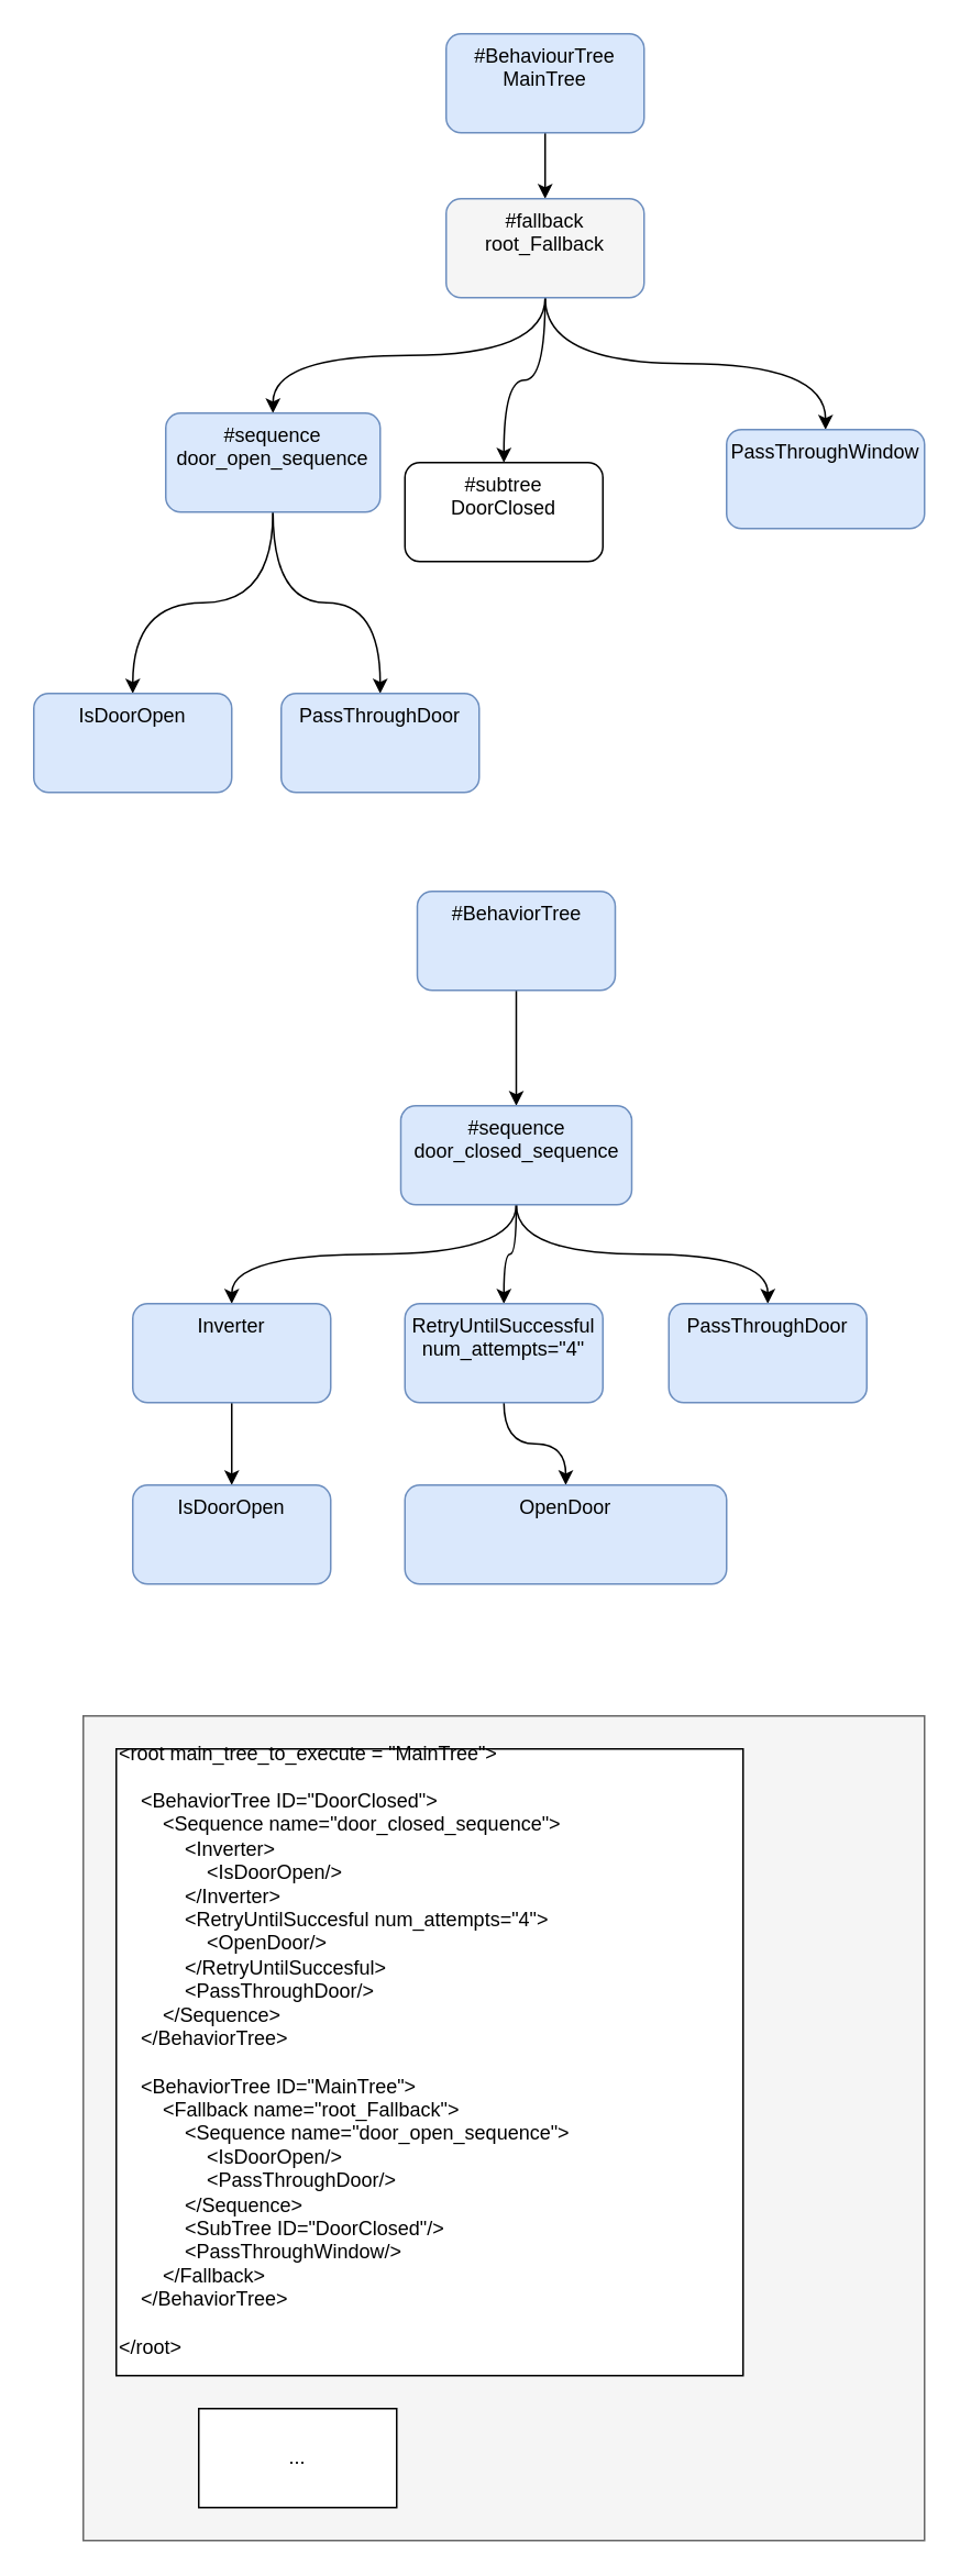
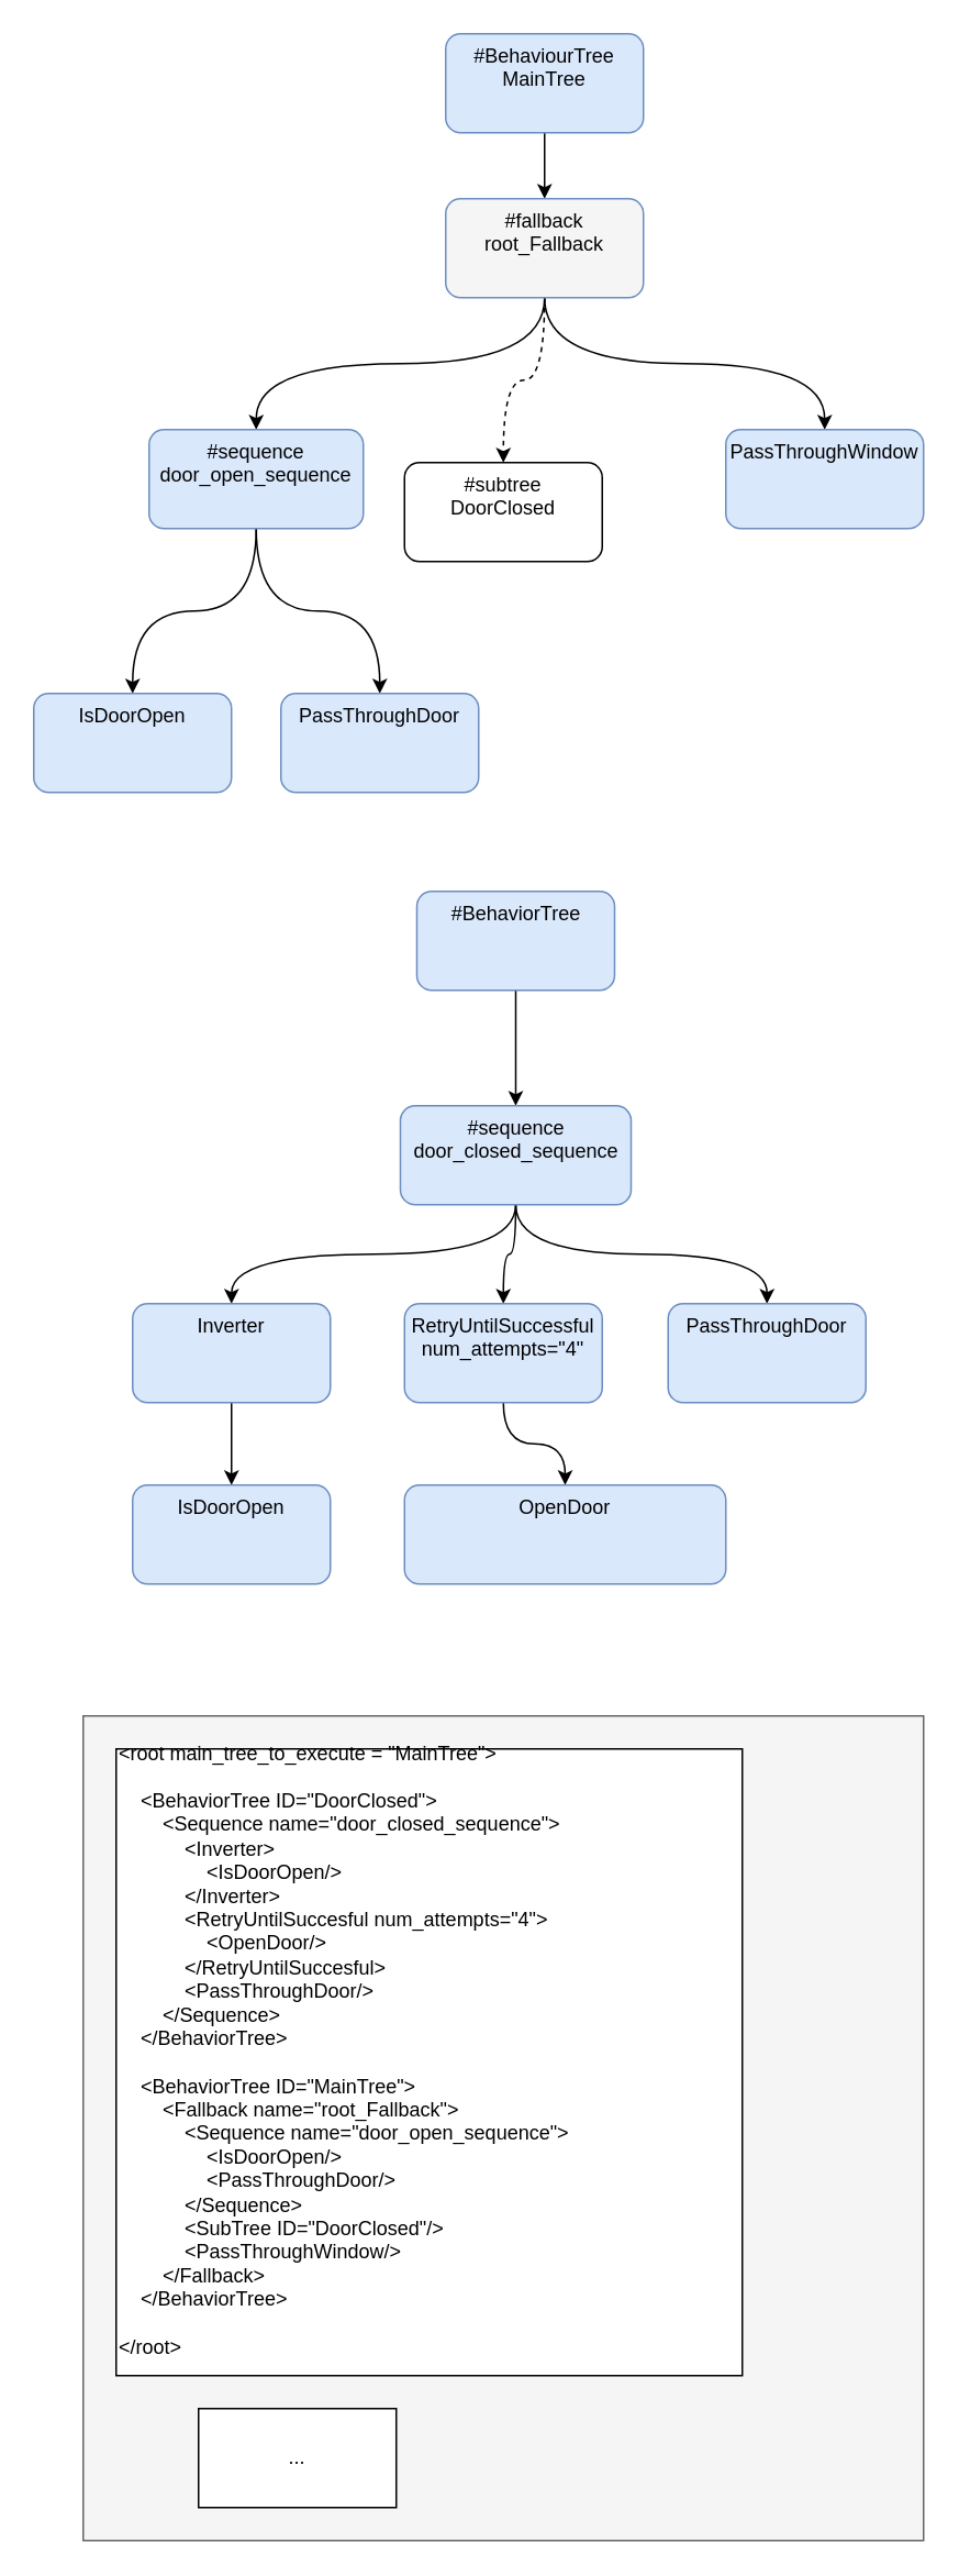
  <mxCell id="0" />
  <mxCell id="1" parent="0" />
  <mxCell id="2" value="&lt;div&gt;&lt;br&gt;&lt;/div&gt;" style="rounded=0;whiteSpace=wrap;html=1;align=left;fillColor=#f5f5f5;strokeColor=#666666;fontColor=#333333;" parent="1" vertex="1"><mxGeometry x="50" y="1040" width="510" height="500" as="geometry" /></mxCell>
  <mxCell id="3" value="&lt;div&gt;&lt;div&gt;&amp;lt;root main_tree_to_execute = &quot;MainTree&quot;&amp;gt;&lt;/div&gt;&lt;div&gt;&lt;br&gt;&lt;/div&gt;&lt;div&gt;&amp;nbsp; &amp;nbsp; &amp;lt;BehaviorTree ID=&quot;DoorClosed&quot;&amp;gt;&lt;/div&gt;&lt;div&gt;&amp;nbsp; &amp;nbsp; &amp;nbsp; &amp;nbsp; &amp;lt;Sequence name=&quot;door_closed_sequence&quot;&amp;gt;&lt;/div&gt;&lt;div&gt;&amp;nbsp; &amp;nbsp; &amp;nbsp; &amp;nbsp; &amp;nbsp; &amp;nbsp; &amp;lt;Inverter&amp;gt;&lt;/div&gt;&lt;div&gt;&amp;nbsp; &amp;nbsp; &amp;nbsp; &amp;nbsp; &amp;nbsp; &amp;nbsp; &amp;nbsp; &amp;nbsp; &amp;lt;IsDoorOpen/&amp;gt;&lt;/div&gt;&lt;div&gt;&amp;nbsp; &amp;nbsp; &amp;nbsp; &amp;nbsp; &amp;nbsp; &amp;nbsp; &amp;lt;/Inverter&amp;gt;&lt;/div&gt;&lt;div&gt;&amp;nbsp; &amp;nbsp; &amp;nbsp; &amp;nbsp; &amp;nbsp; &amp;nbsp; &amp;lt;RetryUntilSuccesful num_attempts=&quot;4&quot;&amp;gt;&lt;/div&gt;&lt;div&gt;&amp;nbsp; &amp;nbsp; &amp;nbsp; &amp;nbsp; &amp;nbsp; &amp;nbsp; &amp;nbsp; &amp;nbsp; &amp;lt;OpenDoor/&amp;gt;&lt;/div&gt;&lt;div&gt;&amp;nbsp; &amp;nbsp; &amp;nbsp; &amp;nbsp; &amp;nbsp; &amp;nbsp; &amp;lt;/RetryUntilSuccesful&amp;gt;&lt;/div&gt;&lt;div&gt;&amp;nbsp; &amp;nbsp; &amp;nbsp; &amp;nbsp; &amp;nbsp; &amp;nbsp; &amp;lt;PassThroughDoor/&amp;gt;&lt;/div&gt;&lt;div&gt;&amp;nbsp; &amp;nbsp; &amp;nbsp; &amp;nbsp; &amp;lt;/Sequence&amp;gt;&lt;/div&gt;&lt;div&gt;&amp;nbsp; &amp;nbsp; &amp;lt;/BehaviorTree&amp;gt;&lt;/div&gt;&lt;div&gt;&lt;br&gt;&lt;/div&gt;&lt;div&gt;&amp;nbsp; &amp;nbsp; &amp;lt;BehaviorTree ID=&quot;MainTree&quot;&amp;gt;&lt;/div&gt;&lt;div&gt;&amp;nbsp; &amp;nbsp; &amp;nbsp; &amp;nbsp; &amp;lt;Fallback name=&quot;root_Fallback&quot;&amp;gt;&lt;/div&gt;&lt;div&gt;&amp;nbsp; &amp;nbsp; &amp;nbsp; &amp;nbsp; &amp;nbsp; &amp;nbsp; &amp;lt;Sequence name=&quot;door_open_sequence&quot;&amp;gt;&lt;/div&gt;&lt;div&gt;&amp;nbsp; &amp;nbsp; &amp;nbsp; &amp;nbsp; &amp;nbsp; &amp;nbsp; &amp;nbsp; &amp;nbsp; &amp;lt;IsDoorOpen/&amp;gt;&lt;/div&gt;&lt;div&gt;&amp;nbsp; &amp;nbsp; &amp;nbsp; &amp;nbsp; &amp;nbsp; &amp;nbsp; &amp;nbsp; &amp;nbsp; &amp;lt;PassThroughDoor/&amp;gt;&lt;/div&gt;&lt;div&gt;&amp;nbsp; &amp;nbsp; &amp;nbsp; &amp;nbsp; &amp;nbsp; &amp;nbsp; &amp;lt;/Sequence&amp;gt;&lt;/div&gt;&lt;div&gt;&amp;nbsp; &amp;nbsp; &amp;nbsp; &amp;nbsp; &amp;nbsp; &amp;nbsp; &amp;lt;SubTree ID=&quot;DoorClosed&quot;/&amp;gt;&lt;/div&gt;&lt;div&gt;&amp;nbsp; &amp;nbsp; &amp;nbsp; &amp;nbsp; &amp;nbsp; &amp;nbsp; &amp;lt;PassThroughWindow/&amp;gt;&lt;/div&gt;&lt;div&gt;&amp;nbsp; &amp;nbsp; &amp;nbsp; &amp;nbsp; &amp;lt;/Fallback&amp;gt;&lt;/div&gt;&lt;div&gt;&amp;nbsp; &amp;nbsp; &amp;lt;/BehaviorTree&amp;gt;&lt;/div&gt;&lt;div&gt;&lt;br&gt;&lt;/div&gt;&lt;div&gt;&amp;lt;/root&amp;gt;&lt;/div&gt;&lt;/div&gt;&lt;div&gt;&lt;br&gt;&lt;/div&gt;" style="rounded=0;whiteSpace=wrap;html=1;align=left;" parent="1" vertex="1"><mxGeometry x="70" y="1060" width="380" height="380" as="geometry" /></mxCell>
  <mxCell id="4" value="..." style="rounded=0;whiteSpace=wrap;html=1;align=center;" parent="1" vertex="1"><mxGeometry x="120" y="1460" width="120" height="60" as="geometry" /></mxCell>
  <mxCell id="5" style="edgeStyle=orthogonalEdgeStyle;curved=1;orthogonalLoop=1;jettySize=auto;html=1;exitX=0.5;exitY=1;exitDx=0;exitDy=0;" edge="1" parent="1" source="6" target="10"><mxGeometry relative="1" as="geometry" /></mxCell>
  <mxCell id="6" value="#BehaviourTree&lt;br&gt;MainTree" style="rounded=1;whiteSpace=wrap;html=1;fillColor=#dae8fc;strokeColor=#6c8ebf;verticalAlign=top;" vertex="1" parent="1"><mxGeometry x="270" y="20" width="120" height="60" as="geometry" /></mxCell>
  <mxCell id="7" style="edgeStyle=orthogonalEdgeStyle;curved=1;orthogonalLoop=1;jettySize=auto;html=1;exitX=0.5;exitY=1;exitDx=0;exitDy=0;entryX=0.5;entryY=0;entryDx=0;entryDy=0;" edge="1" parent="1" source="10" target="13"><mxGeometry relative="1" as="geometry" /></mxCell>
- <mxCell id="8" style="edgeStyle=orthogonalEdgeStyle;curved=1;orthogonalLoop=1;jettySize=auto;html=1;exitX=0.5;exitY=1;exitDx=0;exitDy=0;entryX=0.5;entryY=0;entryDx=0;entryDy=0;" edge="1" parent="1" source="10" target="14"><mxGeometry relative="1" as="geometry" /></mxCell>
+ <mxCell id="8" style="edgeStyle=orthogonalEdgeStyle;curved=1;orthogonalLoop=1;jettySize=auto;html=1;exitX=0.5;exitY=1;exitDx=0;exitDy=0;entryX=0.5;entryY=0;entryDx=0;entryDy=0;dashed=1;" edge="1" parent="1" source="10" target="14"><mxGeometry relative="1" as="geometry" /></mxCell>
  <mxCell id="9" style="edgeStyle=orthogonalEdgeStyle;curved=1;orthogonalLoop=1;jettySize=auto;html=1;exitX=0.5;exitY=1;exitDx=0;exitDy=0;entryX=0.5;entryY=0;entryDx=0;entryDy=0;" edge="1" parent="1" source="10" target="15"><mxGeometry relative="1" as="geometry" /></mxCell>
  <mxCell id="10" value="#fallback&lt;br&gt;root_Fallback" style="rounded=1;whiteSpace=wrap;html=1;fillColor=#f5f5f5;strokeColor=#6c8ebf;verticalAlign=top;" vertex="1" parent="1"><mxGeometry x="270" y="120" width="120" height="60" as="geometry" /></mxCell>
  <mxCell id="11" style="edgeStyle=orthogonalEdgeStyle;orthogonalLoop=1;jettySize=auto;html=1;exitX=0.5;exitY=1;exitDx=0;exitDy=0;curved=1;" edge="1" parent="1" source="13" target="16"><mxGeometry relative="1" as="geometry" /></mxCell>
  <mxCell id="12" style="edgeStyle=orthogonalEdgeStyle;curved=1;orthogonalLoop=1;jettySize=auto;html=1;exitX=0.5;exitY=1;exitDx=0;exitDy=0;entryX=0.5;entryY=0;entryDx=0;entryDy=0;" edge="1" parent="1" source="13" target="17"><mxGeometry relative="1" as="geometry" /></mxCell>
- <mxCell id="13" value="#sequence&lt;br&gt;door_open_sequence" style="rounded=1;whiteSpace=wrap;html=1;fillColor=#dae8fc;strokeColor=#6c8ebf;verticalAlign=top;" vertex="1" parent="1"><mxGeometry x="100" y="250" width="130" height="60" as="geometry" /></mxCell>
+ <mxCell id="13" value="#sequence&lt;br&gt;door_open_sequence" style="rounded=1;whiteSpace=wrap;html=1;fillColor=#dae8fc;strokeColor=#6c8ebf;verticalAlign=top;" vertex="1" parent="1"><mxGeometry x="90" y="260" width="130" height="60" as="geometry" /></mxCell>
  <mxCell id="14" value="#subtree&lt;br&gt;DoorClosed" style="rounded=1;whiteSpace=wrap;html=1;verticalAlign=top;" vertex="1" parent="1"><mxGeometry x="245" y="280" width="120" height="60" as="geometry" /></mxCell>
  <mxCell id="15" value="PassThroughWindow" style="rounded=1;whiteSpace=wrap;html=1;fillColor=#dae8fc;strokeColor=#6c8ebf;verticalAlign=top;" vertex="1" parent="1"><mxGeometry x="440" y="260" width="120" height="60" as="geometry" /></mxCell>
  <mxCell id="16" value="IsDoorOpen" style="rounded=1;whiteSpace=wrap;html=1;fillColor=#dae8fc;strokeColor=#6c8ebf;verticalAlign=top;" vertex="1" parent="1"><mxGeometry x="20" y="420" width="120" height="60" as="geometry" /></mxCell>
  <mxCell id="17" value="PassThroughDoor" style="rounded=1;whiteSpace=wrap;html=1;fillColor=#dae8fc;strokeColor=#6c8ebf;verticalAlign=top;" vertex="1" parent="1"><mxGeometry x="170" y="420" width="120" height="60" as="geometry" /></mxCell>
  <mxCell id="18" style="edgeStyle=orthogonalEdgeStyle;curved=1;orthogonalLoop=1;jettySize=auto;html=1;exitX=0.5;exitY=1;exitDx=0;exitDy=0;" edge="1" parent="1" source="19" target="23"><mxGeometry relative="1" as="geometry" /></mxCell>
  <mxCell id="19" value="#BehaviorTree" style="rounded=1;whiteSpace=wrap;html=1;fillColor=#dae8fc;strokeColor=#6c8ebf;verticalAlign=top;" vertex="1" parent="1"><mxGeometry x="252.5" y="540" width="120" height="60" as="geometry" /></mxCell>
  <mxCell id="20" style="edgeStyle=orthogonalEdgeStyle;curved=1;orthogonalLoop=1;jettySize=auto;html=1;exitX=0.5;exitY=1;exitDx=0;exitDy=0;entryX=0.5;entryY=0;entryDx=0;entryDy=0;" edge="1" parent="1" source="23" target="25"><mxGeometry relative="1" as="geometry" /></mxCell>
  <mxCell id="21" style="edgeStyle=orthogonalEdgeStyle;curved=1;orthogonalLoop=1;jettySize=auto;html=1;exitX=0.5;exitY=1;exitDx=0;exitDy=0;entryX=0.5;entryY=0;entryDx=0;entryDy=0;" edge="1" parent="1" source="23" target="28"><mxGeometry relative="1" as="geometry" /></mxCell>
  <mxCell id="22" style="edgeStyle=orthogonalEdgeStyle;curved=1;orthogonalLoop=1;jettySize=auto;html=1;exitX=0.5;exitY=1;exitDx=0;exitDy=0;entryX=0.5;entryY=0;entryDx=0;entryDy=0;" edge="1" parent="1" source="23" target="30"><mxGeometry relative="1" as="geometry" /></mxCell>
  <mxCell id="23" value="#sequence&lt;br&gt;door_closed_sequence" style="rounded=1;whiteSpace=wrap;html=1;fillColor=#dae8fc;strokeColor=#6c8ebf;verticalAlign=top;" vertex="1" parent="1"><mxGeometry x="242.5" y="670" width="140" height="60" as="geometry" /></mxCell>
  <mxCell id="24" style="edgeStyle=orthogonalEdgeStyle;curved=1;orthogonalLoop=1;jettySize=auto;html=1;exitX=0.5;exitY=1;exitDx=0;exitDy=0;entryX=0.5;entryY=0;entryDx=0;entryDy=0;" edge="1" parent="1" source="25" target="26"><mxGeometry relative="1" as="geometry" /></mxCell>
  <mxCell id="25" value="Inverter" style="rounded=1;whiteSpace=wrap;html=1;fillColor=#dae8fc;strokeColor=#6c8ebf;verticalAlign=top;" vertex="1" parent="1"><mxGeometry x="80" y="790" width="120" height="60" as="geometry" /></mxCell>
  <mxCell id="26" value="IsDoorOpen" style="rounded=1;whiteSpace=wrap;html=1;fillColor=#dae8fc;strokeColor=#6c8ebf;verticalAlign=top;" vertex="1" parent="1"><mxGeometry x="80" y="900" width="120" height="60" as="geometry" /></mxCell>
  <mxCell id="27" style="edgeStyle=orthogonalEdgeStyle;curved=1;orthogonalLoop=1;jettySize=auto;html=1;exitX=0.5;exitY=1;exitDx=0;exitDy=0;entryX=0.5;entryY=0;entryDx=0;entryDy=0;" edge="1" parent="1" source="28" target="29"><mxGeometry relative="1" as="geometry" /></mxCell>
  <mxCell id="28" value="RetryUntilSuccessful&lt;br&gt;num_attempts=&quot;4&quot;" style="rounded=1;whiteSpace=wrap;html=1;fillColor=#dae8fc;strokeColor=#6c8ebf;verticalAlign=top;" vertex="1" parent="1"><mxGeometry x="245" y="790" width="120" height="60" as="geometry" /></mxCell>
  <mxCell id="29" value="OpenDoor" style="rounded=1;whiteSpace=wrap;html=1;fillColor=#dae8fc;strokeColor=#6c8ebf;verticalAlign=top;" vertex="1" parent="1"><mxGeometry x="245" y="900" width="195" height="60" as="geometry" /></mxCell>
  <mxCell id="30" value="PassThroughDoor" style="rounded=1;whiteSpace=wrap;html=1;fillColor=#dae8fc;strokeColor=#6c8ebf;verticalAlign=top;" vertex="1" parent="1"><mxGeometry x="405" y="790" width="120" height="60" as="geometry" /></mxCell>
